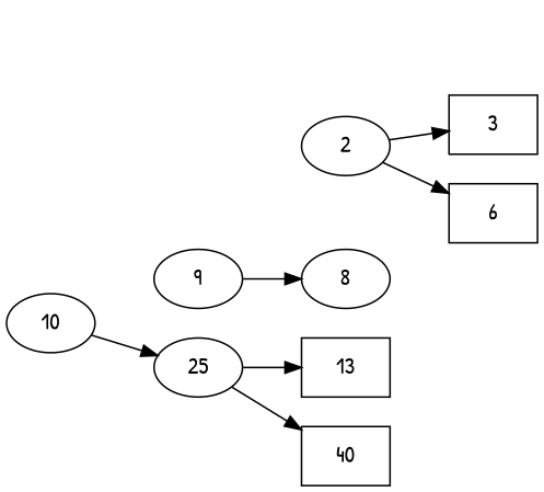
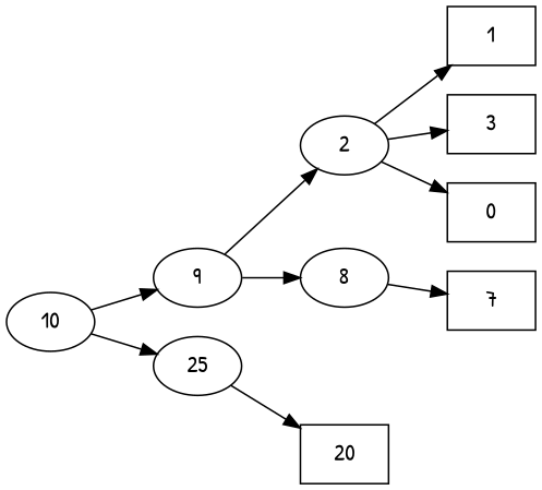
  digraph {
    fontname="Patrick Hand"
    ordering=out
    rankdir=LR
    node [fontname="Patrick Hand" shape=rectangle]
    edge [fontname="Patrick Hand"]
    10 [shape=""]
    n2 [label=9 shape=""]
    n3 [label=25 shape=""]
    2 [shape=""]
    8 [shape=""]
-   13
-   20 [label=40]
+   20
+   1
    3
-   6
+   6 [label=0]
+   7
+   10 -> n2
    10 -> n3
+   n2 -> 2
    n2 -> 8
-   n3 -> 13
    n3 -> 20
+   2 -> 1
    2 -> 3
    2 -> 6
+   8 -> 7
  }
